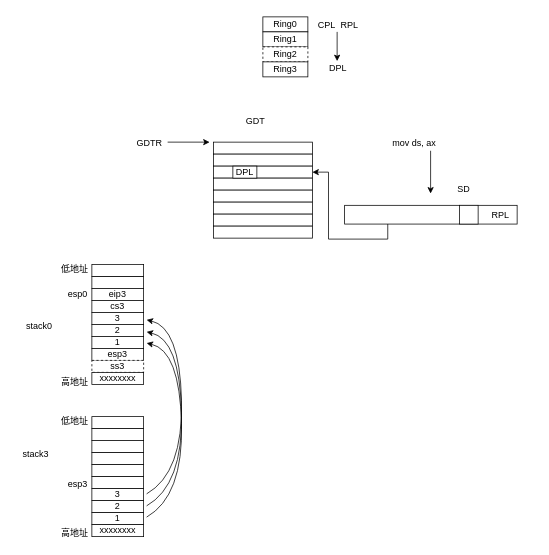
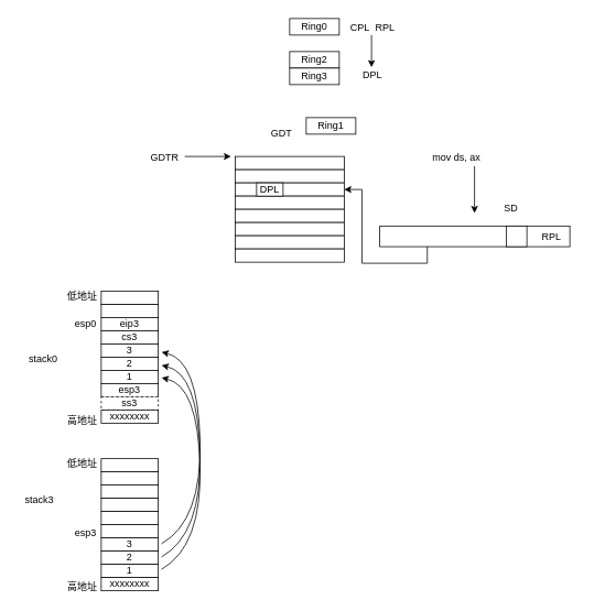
  <mxCell id="0" />
  <mxCell id="1" parent="0" />
  <mxCell id="2" value="Ring0" style="rounded=0;whiteSpace=wrap;html=1;" parent="1" vertex="1"><mxGeometry x="350" y="22" width="60" height="20" as="geometry" /></mxCell>
- <mxCell id="3" value="Ring1" style="rounded=0;whiteSpace=wrap;html=1;" parent="1" vertex="1"><mxGeometry x="350" y="42" width="60" height="20" as="geometry" /></mxCell>
- <mxCell id="4" value="Ring2" style="rounded=0;whiteSpace=wrap;html=1;dashed=1;" parent="1" vertex="1"><mxGeometry x="350" y="62" width="60" height="20" as="geometry" /></mxCell>
+ <mxCell id="3" value="Ring1" style="rounded=0;whiteSpace=wrap;html=1;" parent="1" vertex="1"><mxGeometry x="370" y="142" width="60" height="20" as="geometry" /></mxCell>
+ <mxCell id="4" value="Ring2" style="rounded=0;whiteSpace=wrap;html=1;" parent="1" vertex="1"><mxGeometry x="350" y="62" width="60" height="20" as="geometry" /></mxCell>
  <mxCell id="5" value="Ring3" style="rounded=0;whiteSpace=wrap;html=1;" parent="1" vertex="1"><mxGeometry x="350" y="82" width="60" height="20" as="geometry" /></mxCell>
  <mxCell id="6" value="CPL&amp;nbsp; RPL" style="text;html=1;align=center;verticalAlign=middle;resizable=0;points=[];autosize=1;strokeColor=none;fillColor=none;" parent="1" vertex="1"><mxGeometry x="414" y="20" width="71" height="26" as="geometry" /></mxCell>
  <mxCell id="7" value="DPL" style="text;html=1;align=center;verticalAlign=middle;resizable=0;points=[];autosize=1;strokeColor=none;fillColor=none;" parent="1" vertex="1"><mxGeometry x="424.5" y="76" width="50" height="30" as="geometry" /></mxCell>
  <mxCell id="8" value="" style="endArrow=classic;html=1;rounded=0;" parent="1" edge="1"><mxGeometry width="50" height="50" relative="1" as="geometry"><mxPoint x="449" y="42" as="sourcePoint" /><mxPoint x="449" y="81" as="targetPoint" /></mxGeometry></mxCell>
  <mxCell id="9" value="" style="rounded=0;whiteSpace=wrap;html=1;" parent="1" vertex="1"><mxGeometry x="284" y="189" width="132" height="16" as="geometry" /></mxCell>
  <mxCell id="10" value="" style="rounded=0;whiteSpace=wrap;html=1;" parent="1" vertex="1"><mxGeometry x="284" y="205" width="132" height="16" as="geometry" /></mxCell>
  <mxCell id="11" value="" style="rounded=0;whiteSpace=wrap;html=1;" parent="1" vertex="1"><mxGeometry x="284" y="221" width="132" height="16" as="geometry" /></mxCell>
  <mxCell id="12" value="" style="rounded=0;whiteSpace=wrap;html=1;" parent="1" vertex="1"><mxGeometry x="284" y="237" width="132" height="16" as="geometry" /></mxCell>
  <mxCell id="13" value="" style="rounded=0;whiteSpace=wrap;html=1;" parent="1" vertex="1"><mxGeometry x="284" y="253" width="132" height="16" as="geometry" /></mxCell>
  <mxCell id="14" value="" style="rounded=0;whiteSpace=wrap;html=1;" parent="1" vertex="1"><mxGeometry x="284" y="269" width="132" height="16" as="geometry" /></mxCell>
  <mxCell id="15" value="" style="rounded=0;whiteSpace=wrap;html=1;" parent="1" vertex="1"><mxGeometry x="284" y="285" width="132" height="16" as="geometry" /></mxCell>
  <mxCell id="16" value="" style="rounded=0;whiteSpace=wrap;html=1;" parent="1" vertex="1"><mxGeometry x="284" y="301" width="132" height="16" as="geometry" /></mxCell>
  <mxCell id="17" value="GDT" style="text;html=1;align=center;verticalAlign=middle;resizable=0;points=[];autosize=1;strokeColor=none;fillColor=none;" parent="1" vertex="1"><mxGeometry x="318.5" y="148" width="43" height="26" as="geometry" /></mxCell>
  <mxCell id="18" value="" style="endArrow=classic;html=1;rounded=0;" parent="1" edge="1"><mxGeometry width="50" height="50" relative="1" as="geometry"><mxPoint x="223" y="189" as="sourcePoint" /><mxPoint x="279" y="189" as="targetPoint" /><Array as="points"><mxPoint x="273" y="189" /></Array></mxGeometry></mxCell>
  <mxCell id="19" value="GDTR" style="text;html=1;align=center;verticalAlign=middle;whiteSpace=wrap;rounded=0;" parent="1" vertex="1"><mxGeometry x="169" y="175" width="60" height="30" as="geometry" /></mxCell>
  <mxCell id="20" value="mov ds, ax" style="text;html=1;align=center;verticalAlign=middle;whiteSpace=wrap;rounded=0;" parent="1" vertex="1"><mxGeometry x="510" y="175" width="84" height="30" as="geometry" /></mxCell>
  <mxCell id="21" value="" style="group" parent="1" vertex="1" connectable="0"><mxGeometry x="459" y="273.25" width="251" height="39.5" as="geometry" /></mxCell>
  <mxCell id="22" value="" style="rounded=0;whiteSpace=wrap;html=1;" parent="21" vertex="1"><mxGeometry width="230" height="25" as="geometry" /></mxCell>
  <mxCell id="23" value="" style="rounded=0;whiteSpace=wrap;html=1;" parent="21" vertex="1"><mxGeometry x="153" width="25" height="25" as="geometry" /></mxCell>
  <mxCell id="24" value="RPL" style="text;html=1;align=center;verticalAlign=middle;whiteSpace=wrap;rounded=0;" parent="21" vertex="1"><mxGeometry x="178" y="-2.5" width="60" height="30" as="geometry" /></mxCell>
  <mxCell id="25" value="" style="endArrow=classic;html=1;rounded=0;" parent="1" edge="1"><mxGeometry width="50" height="50" relative="1" as="geometry"><mxPoint x="573.64" y="200.5" as="sourcePoint" /><mxPoint x="573.64" y="257.5" as="targetPoint" /></mxGeometry></mxCell>
  <mxCell id="26" value="SD" style="text;html=1;align=center;verticalAlign=middle;whiteSpace=wrap;rounded=0;" parent="1" vertex="1"><mxGeometry x="588" y="237" width="60" height="30" as="geometry" /></mxCell>
  <mxCell id="27" style="edgeStyle=orthogonalEdgeStyle;rounded=0;orthogonalLoop=1;jettySize=auto;html=1;exitX=0.25;exitY=1;exitDx=0;exitDy=0;entryX=1;entryY=0.5;entryDx=0;entryDy=0;" parent="1" source="22" target="11" edge="1"><mxGeometry relative="1" as="geometry" /></mxCell>
  <mxCell id="28" value="DPL" style="rounded=0;whiteSpace=wrap;html=1;" parent="1" vertex="1"><mxGeometry x="310" y="221" width="32" height="16" as="geometry" /></mxCell>
  <mxCell id="29" value="stack0" style="text;html=1;align=center;verticalAlign=middle;whiteSpace=wrap;rounded=0;" vertex="1" parent="1"><mxGeometry x="26" y="422.5" width="52" height="23" as="geometry" /></mxCell>
  <mxCell id="30" value="stack3" style="text;html=1;align=center;verticalAlign=middle;resizable=0;points=[];autosize=1;strokeColor=none;fillColor=none;" vertex="1" parent="1"><mxGeometry x="20" y="592" width="53" height="26" as="geometry" /></mxCell>
  <mxCell id="31" value="低地址" style="text;html=1;align=center;verticalAlign=middle;whiteSpace=wrap;rounded=0;" vertex="1" parent="1"><mxGeometry x="74" y="350" width="51" height="17" as="geometry" /></mxCell>
  <mxCell id="32" value="低地址" style="text;html=1;align=center;verticalAlign=middle;whiteSpace=wrap;rounded=0;" vertex="1" parent="1"><mxGeometry x="74" y="552" width="51" height="17" as="geometry" /></mxCell>
  <mxCell id="33" value="高地址" style="text;html=1;align=center;verticalAlign=middle;whiteSpace=wrap;rounded=0;" vertex="1" parent="1"><mxGeometry x="74" y="500" width="51" height="17" as="geometry" /></mxCell>
  <mxCell id="34" value="高地址" style="text;html=1;align=center;verticalAlign=middle;whiteSpace=wrap;rounded=0;" vertex="1" parent="1"><mxGeometry x="74" y="701" width="51" height="17" as="geometry" /></mxCell>
  <mxCell id="35" value="esp3" style="text;html=1;align=center;verticalAlign=middle;resizable=0;points=[];autosize=1;strokeColor=none;fillColor=none;" vertex="1" parent="1"><mxGeometry x="81" y="632" width="44" height="26" as="geometry" /></mxCell>
  <mxCell id="36" value="" style="group" vertex="1" connectable="0" parent="1"><mxGeometry x="122" y="352" width="69" height="160" as="geometry" /></mxCell>
  <mxCell id="37" value="" style="rounded=0;whiteSpace=wrap;html=1;" vertex="1" parent="36"><mxGeometry y="16" width="69" height="16" as="geometry" /></mxCell>
  <mxCell id="38" value="" style="rounded=0;whiteSpace=wrap;html=1;" vertex="1" parent="36"><mxGeometry width="69" height="16" as="geometry" /></mxCell>
  <mxCell id="39" value="eip3" style="rounded=0;whiteSpace=wrap;html=1;" vertex="1" parent="36"><mxGeometry y="32" width="69" height="16" as="geometry" /></mxCell>
  <mxCell id="40" value="cs3" style="rounded=0;whiteSpace=wrap;html=1;" vertex="1" parent="36"><mxGeometry y="48" width="69" height="16" as="geometry" /></mxCell>
  <mxCell id="41" value="3" style="rounded=0;whiteSpace=wrap;html=1;" vertex="1" parent="36"><mxGeometry y="64" width="69" height="16" as="geometry" /></mxCell>
  <mxCell id="42" value="2" style="rounded=0;whiteSpace=wrap;html=1;" vertex="1" parent="36"><mxGeometry y="80" width="69" height="16" as="geometry" /></mxCell>
  <mxCell id="43" value="1" style="rounded=0;whiteSpace=wrap;html=1;" vertex="1" parent="36"><mxGeometry y="96" width="69" height="16" as="geometry" /></mxCell>
  <mxCell id="44" value="esp3" style="rounded=0;whiteSpace=wrap;html=1;" vertex="1" parent="36"><mxGeometry y="112" width="69" height="16" as="geometry" /></mxCell>
  <mxCell id="45" value="ss3" style="rounded=0;whiteSpace=wrap;html=1;dashed=1;" vertex="1" parent="36"><mxGeometry y="128" width="69" height="16" as="geometry" /></mxCell>
  <mxCell id="46" value="xxxxxxxx" style="rounded=0;whiteSpace=wrap;html=1;" vertex="1" parent="36"><mxGeometry y="144" width="69" height="16" as="geometry" /></mxCell>
  <mxCell id="47" value="" style="rounded=0;whiteSpace=wrap;html=1;" vertex="1" parent="1"><mxGeometry x="122" y="587" width="69" height="16" as="geometry" /></mxCell>
  <mxCell id="48" value="" style="rounded=0;whiteSpace=wrap;html=1;" vertex="1" parent="1"><mxGeometry x="122" y="603" width="69" height="16" as="geometry" /></mxCell>
  <mxCell id="49" value="" style="rounded=0;whiteSpace=wrap;html=1;" vertex="1" parent="1"><mxGeometry x="122" y="619" width="69" height="16" as="geometry" /></mxCell>
  <mxCell id="50" value="" style="rounded=0;whiteSpace=wrap;html=1;" vertex="1" parent="1"><mxGeometry x="122" y="635" width="69" height="16" as="geometry" /></mxCell>
  <mxCell id="51" value="3" style="rounded=0;whiteSpace=wrap;html=1;" vertex="1" parent="1"><mxGeometry x="122" y="651" width="69" height="16" as="geometry" /></mxCell>
  <mxCell id="52" value="2" style="rounded=0;whiteSpace=wrap;html=1;" vertex="1" parent="1"><mxGeometry x="122" y="667" width="69" height="16" as="geometry" /></mxCell>
  <mxCell id="53" value="1" style="rounded=0;whiteSpace=wrap;html=1;" vertex="1" parent="1"><mxGeometry x="122" y="683" width="69" height="16" as="geometry" /></mxCell>
  <mxCell id="54" value="xxxxxxxx" style="rounded=0;whiteSpace=wrap;html=1;" vertex="1" parent="1"><mxGeometry x="122" y="699" width="69" height="16" as="geometry" /></mxCell>
  <mxCell id="55" value="" style="rounded=0;whiteSpace=wrap;html=1;" vertex="1" parent="1"><mxGeometry x="122" y="555" width="69" height="16" as="geometry" /></mxCell>
  <mxCell id="56" value="" style="rounded=0;whiteSpace=wrap;html=1;" vertex="1" parent="1"><mxGeometry x="122" y="571" width="69" height="16" as="geometry" /></mxCell>
  <mxCell id="57" value="" style="curved=1;endArrow=classic;html=1;rounded=0;" edge="1" parent="1"><mxGeometry width="50" height="50" relative="1" as="geometry"><mxPoint x="195" y="689" as="sourcePoint" /><mxPoint x="195" y="457" as="targetPoint" /><Array as="points"><mxPoint x="244" y="661" /><mxPoint x="239" y="467" /></Array></mxGeometry></mxCell>
  <mxCell id="58" value="" style="curved=1;endArrow=classic;html=1;rounded=0;" edge="1" parent="1"><mxGeometry width="50" height="50" relative="1" as="geometry"><mxPoint x="195" y="674" as="sourcePoint" /><mxPoint x="195" y="442" as="targetPoint" /><Array as="points"><mxPoint x="244" y="646" /><mxPoint x="239" y="452" /></Array></mxGeometry></mxCell>
  <mxCell id="59" value="" style="curved=1;endArrow=classic;html=1;rounded=0;" edge="1" parent="1"><mxGeometry width="50" height="50" relative="1" as="geometry"><mxPoint x="195" y="658" as="sourcePoint" /><mxPoint x="195" y="426" as="targetPoint" /><Array as="points"><mxPoint x="244" y="630" /><mxPoint x="239" y="436" /></Array></mxGeometry></mxCell>
  <mxCell id="60" value="esp0" style="text;html=1;align=center;verticalAlign=middle;resizable=0;points=[];autosize=1;strokeColor=none;fillColor=none;" vertex="1" parent="1"><mxGeometry x="81" y="379" width="44" height="26" as="geometry" /></mxCell>
